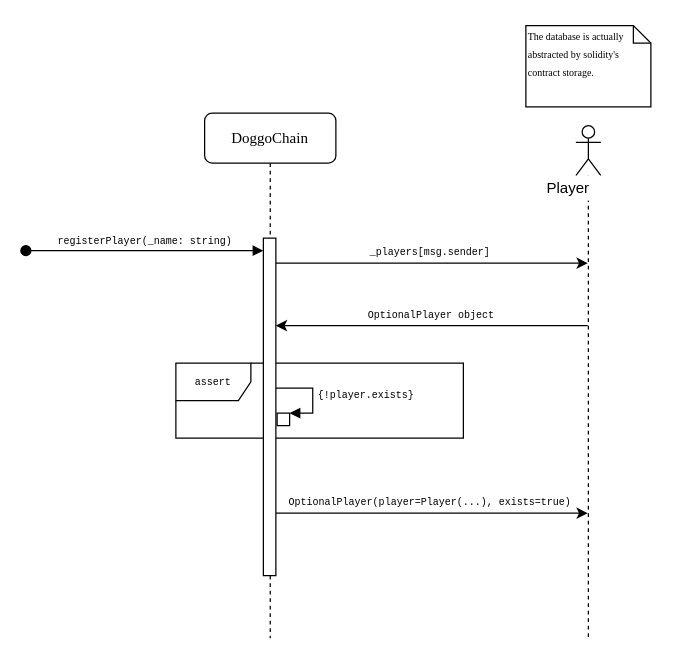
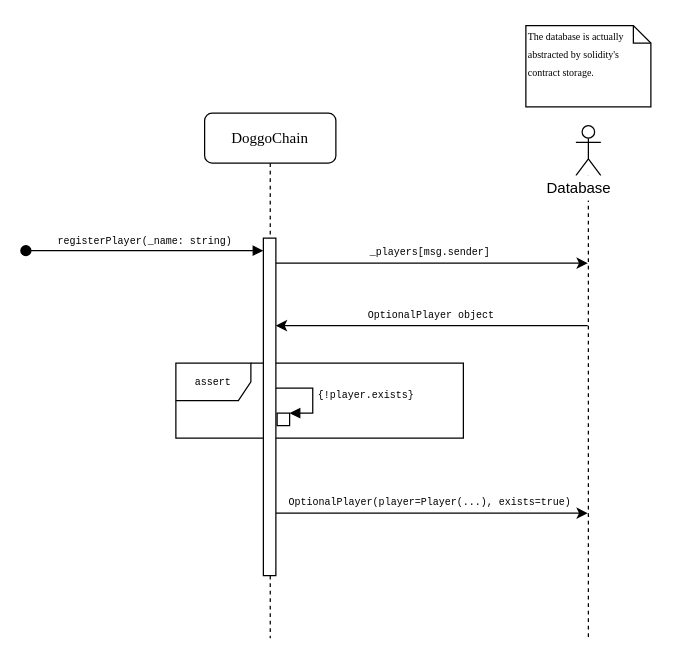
  <mxCell id="0" />
  <mxCell id="1" parent="0" />
  <mxCell id="2" value="assert" style="shape=umlFrame;whiteSpace=wrap;html=1;fontFamily=Courier New;fontSize=8;width=60;height=30;" parent="1" vertex="1"><mxGeometry x="140" y="290" width="230" height="60" as="geometry" /></mxCell>
  <mxCell id="3" value="DoggoChain" style="shape=umlLifeline;perimeter=lifelinePerimeter;whiteSpace=wrap;html=1;container=1;collapsible=0;recursiveResize=0;outlineConnect=0;rounded=1;shadow=0;comic=0;labelBackgroundColor=none;strokeWidth=1;fontFamily=Verdana;fontSize=12;align=center;" parent="1" vertex="1"><mxGeometry x="163" y="90" width="105" height="420" as="geometry" /></mxCell>
  <mxCell id="4" value="" style="html=1;points=[];perimeter=orthogonalPerimeter;fillColor=#ffffff;fontFamily=Courier New;fontSize=8;" parent="3" vertex="1"><mxGeometry x="58" y="240" width="10" height="10" as="geometry" /></mxCell>
  <mxCell id="5" value="&lt;font style=&quot;font-size: 8px&quot;&gt;The database is actually abstracted by solidity's contract storage.&lt;/font&gt;" style="shape=note;whiteSpace=wrap;html=1;size=14;verticalAlign=top;align=left;spacingTop=-6;rounded=0;shadow=0;comic=0;labelBackgroundColor=none;strokeWidth=1;fontFamily=Verdana;fontSize=12" parent="1" vertex="1"><mxGeometry x="420" y="20" width="100" height="65" as="geometry" /></mxCell>
  <mxCell id="6" value="" style="endArrow=classic;html=1;" parent="1" source="10" target="16" edge="1"><mxGeometry width="50" height="50" relative="1" as="geometry"><mxPoint x="210" y="210" as="sourcePoint" /><mxPoint x="465" y="210" as="targetPoint" /><Array as="points"><mxPoint x="210" y="210" /></Array></mxGeometry></mxCell>
  <mxCell id="7" value="_players[msg.sender]" style="text;html=1;resizable=0;points=[];align=center;verticalAlign=middle;labelBackgroundColor=#ffffff;fontFamily=Courier New;fontSize=8;" parent="6" vertex="1" connectable="0"><mxGeometry x="0.08" y="22" relative="1" as="geometry"><mxPoint x="-7.5" y="12" as="offset" /></mxGeometry></mxCell>
  <mxCell id="8" style="edgeStyle=none;rounded=0;orthogonalLoop=1;jettySize=auto;html=1;fontFamily=Courier New;fontSize=8;" parent="1" target="16" edge="1"><mxGeometry relative="1" as="geometry"><mxPoint x="220" y="410" as="sourcePoint" /><mxPoint x="465" y="410" as="targetPoint" /><Array as="points"><mxPoint x="360" y="410" /></Array></mxGeometry></mxCell>
  <mxCell id="9" value="OptionalPlayer(player=Player(...), exists=true)" style="text;html=1;resizable=0;points=[];align=center;verticalAlign=middle;labelBackgroundColor=#ffffff;fontSize=8;fontFamily=Courier New;" parent="8" vertex="1" connectable="0"><mxGeometry x="0.037" y="-2" relative="1" as="geometry"><mxPoint x="-6.5" y="-12" as="offset" /></mxGeometry></mxCell>
  <mxCell id="10" value="" style="html=1;points=[];perimeter=orthogonalPerimeter;rounded=0;shadow=0;comic=0;labelBackgroundColor=none;strokeWidth=1;fontFamily=Verdana;fontSize=12;align=center;" parent="1" vertex="1"><mxGeometry x="210" y="190" width="10" height="270" as="geometry" /></mxCell>
  <mxCell id="11" value="" style="endArrow=classic;html=1;" parent="1" target="10" edge="1"><mxGeometry width="50" height="50" relative="1" as="geometry"><mxPoint x="210" y="210" as="sourcePoint" /><mxPoint x="465" y="210" as="targetPoint" /><Array as="points" /></mxGeometry></mxCell>
  <mxCell id="12" value="" style="endArrow=classic;html=1;fontFamily=Courier New;fontSize=8;" parent="1" source="16" target="10" edge="1"><mxGeometry width="50" height="50" relative="1" as="geometry"><mxPoint x="465" y="260" as="sourcePoint" /><mxPoint x="380" y="260" as="targetPoint" /><Array as="points"><mxPoint x="320" y="260" /></Array></mxGeometry></mxCell>
  <mxCell id="13" value=" OptionalPlayer object" style="text;html=1;resizable=0;points=[];align=center;verticalAlign=middle;labelBackgroundColor=#ffffff;fontSize=8;fontFamily=Courier New;" parent="12" vertex="1" connectable="0"><mxGeometry x="-0.078" y="-2" relative="1" as="geometry"><mxPoint x="-11.5" y="-8" as="offset" /></mxGeometry></mxCell>
  <mxCell id="14" value="registerPlayer(_name: string)" style="html=1;verticalAlign=bottom;startArrow=oval;startFill=1;endArrow=block;startSize=8;fontFamily=Courier New;fontSize=8;" parent="1" target="10" edge="1"><mxGeometry width="60" relative="1" as="geometry"><mxPoint x="20" y="200" as="sourcePoint" /><mxPoint x="140" y="200" as="targetPoint" /></mxGeometry></mxCell>
  <mxCell id="15" value="{!player.exists}" style="edgeStyle=orthogonalEdgeStyle;html=1;align=left;spacingLeft=2;endArrow=block;rounded=0;entryX=1;entryY=0;fontFamily=Courier New;fontSize=8;" parent="1" target="4" edge="1"><mxGeometry relative="1" as="geometry"><mxPoint x="220" y="310" as="sourcePoint" /><Array as="points"><mxPoint x="249.5" y="310" /><mxPoint x="249.5" y="330" /></Array></mxGeometry></mxCell>
  <mxCell id="16" value="" style="shape=umlLifeline;participant=umlActor;perimeter=lifelinePerimeter;whiteSpace=wrap;html=1;container=1;collapsible=0;recursiveResize=0;verticalAlign=top;spacingTop=36;labelBackgroundColor=#ffffff;outlineConnect=0;" parent="1" vertex="1"><mxGeometry x="460" y="100" width="20" height="410" as="geometry" /></mxCell>
- <mxCell id="17" value="&lt;div&gt;Player&lt;/div&gt;" style="text;html=1;resizable=0;points=[];autosize=1;align=left;verticalAlign=top;spacingTop=-4;fillColor=#ffffff;" parent="1" vertex="1"><mxGeometry x="435" y="140" width="70" height="20" as="geometry" /></mxCell>
+ <mxCell id="17" value="&lt;div&gt;Database&lt;/div&gt;" style="text;html=1;resizable=0;points=[];autosize=1;align=left;verticalAlign=top;spacingTop=-4;fillColor=#ffffff;" parent="1" vertex="1"><mxGeometry x="435" y="140" width="70" height="20" as="geometry" /></mxCell>
